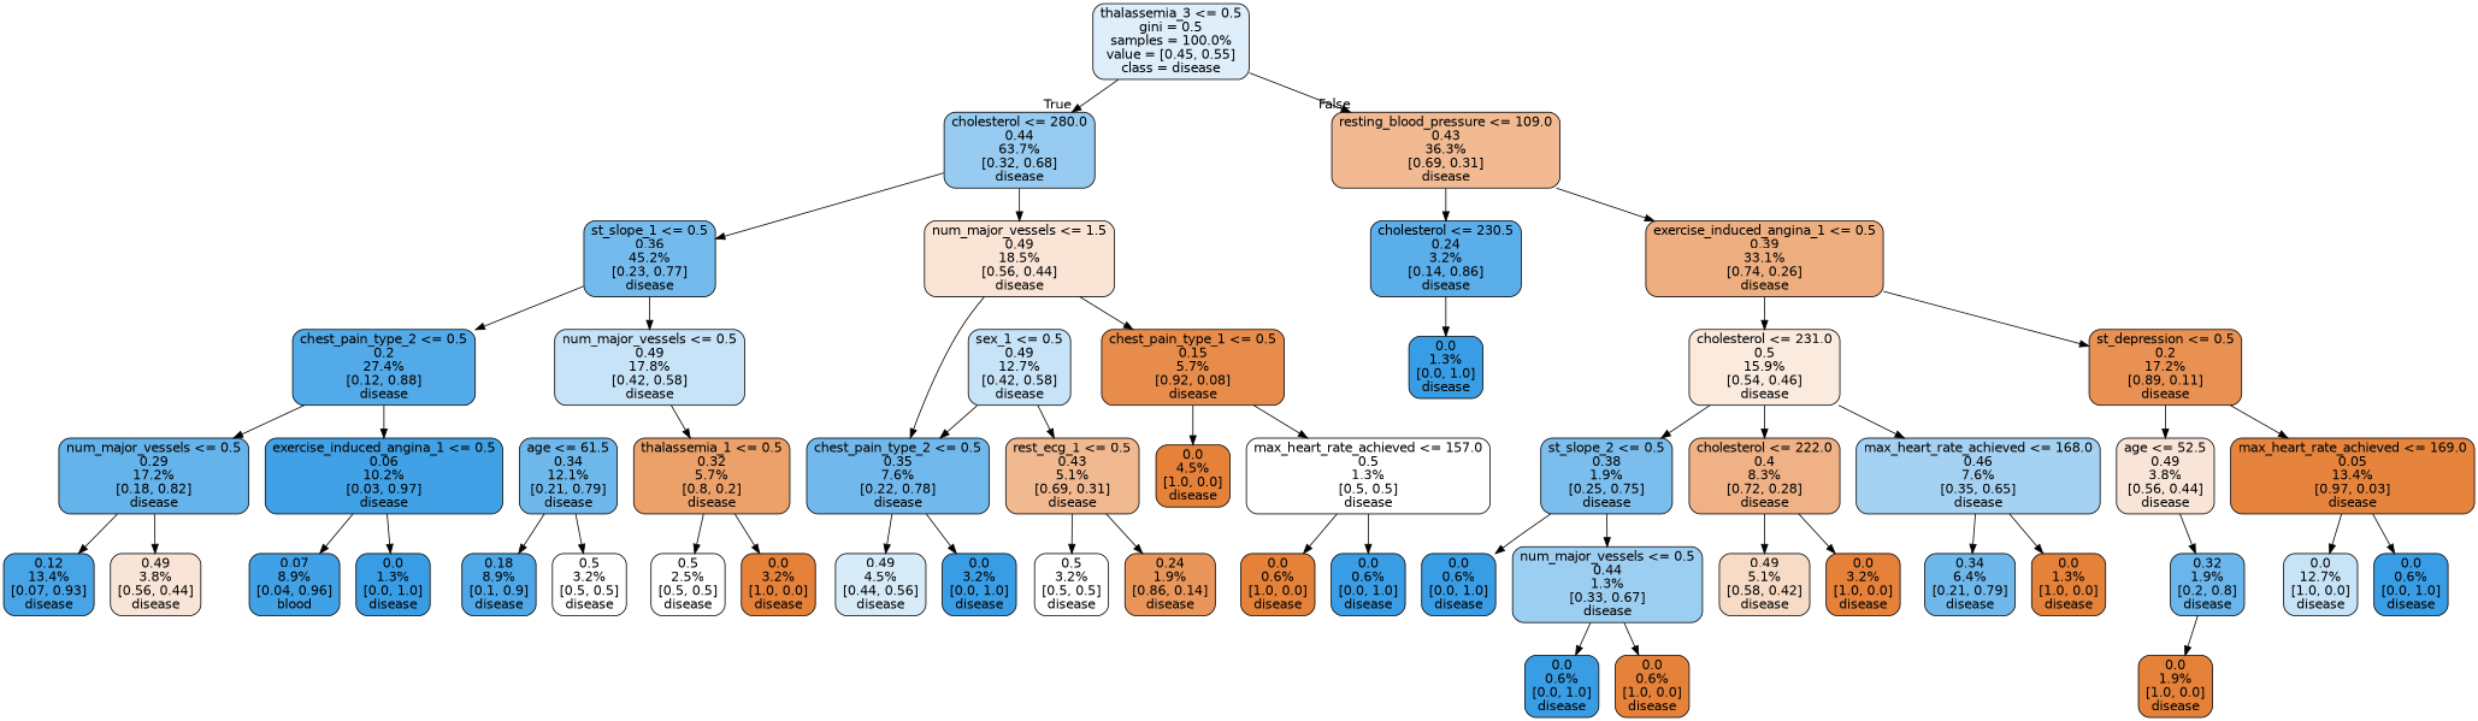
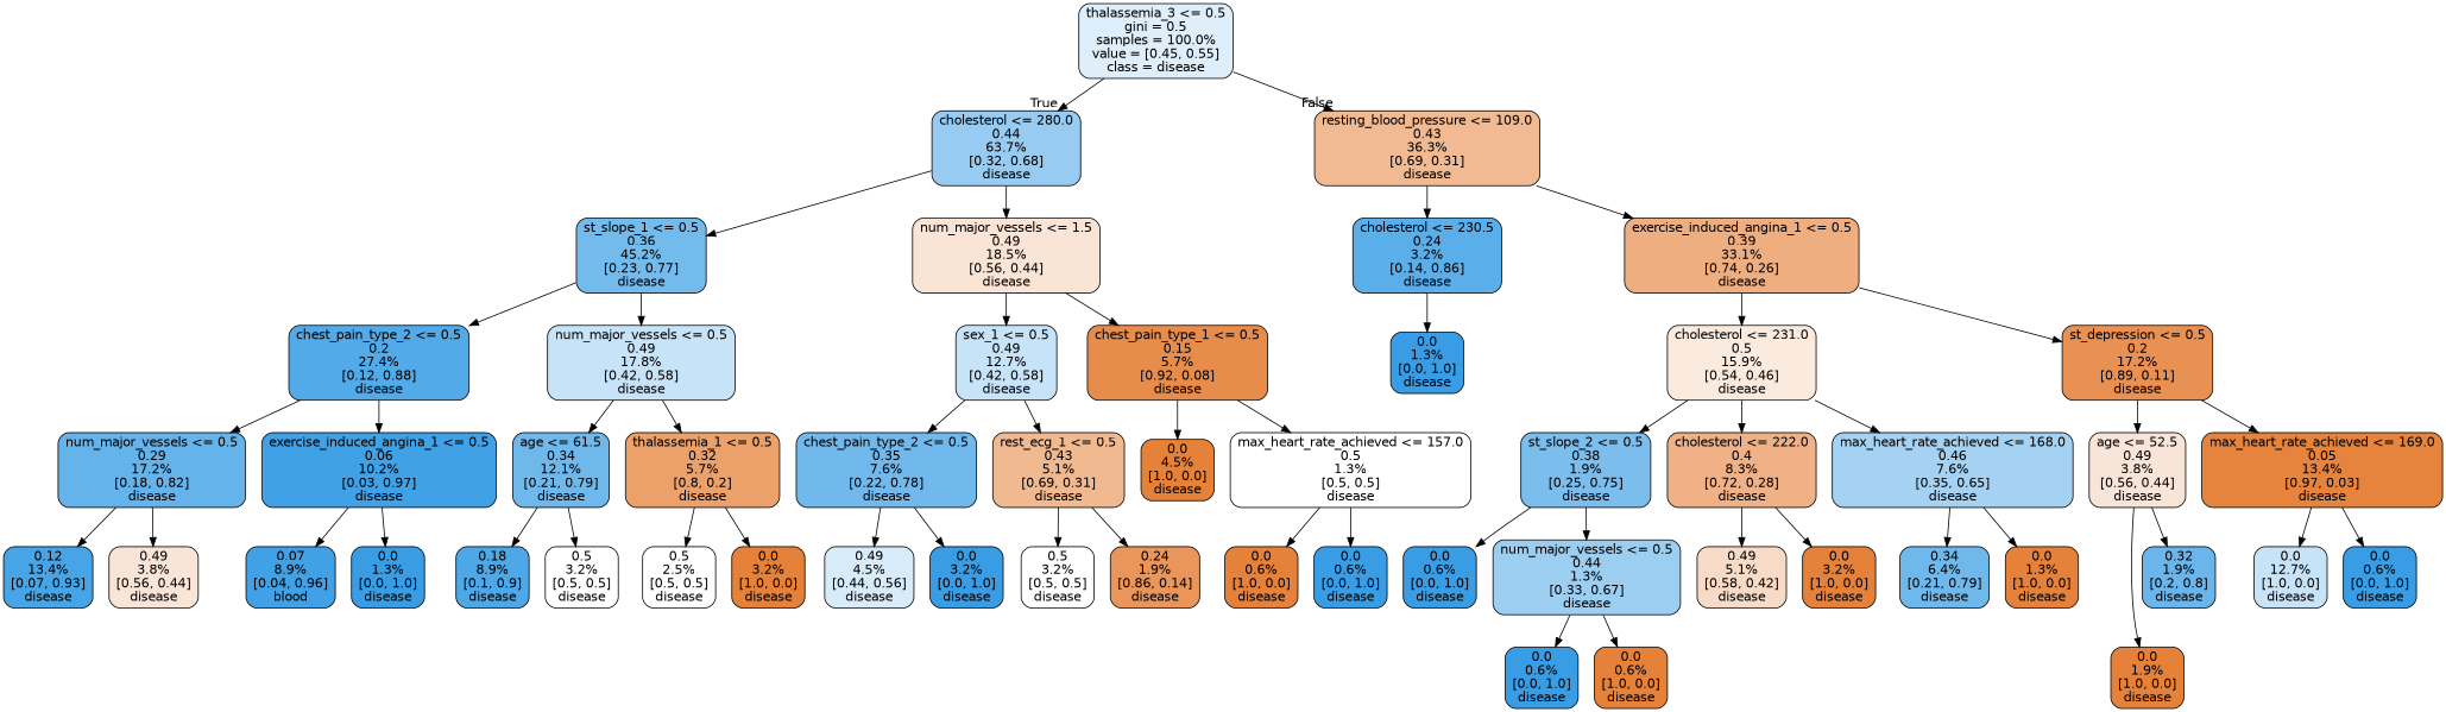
  digraph {
    node [color=black fillcolor="#399de5ff" fontname=helvetica shape=box style="filled, rounded"]
    edge [fontname=helvetica]
    n1 [fillcolor="#399de52a" label="thalassemia_3 <= 0.5\ngini = 0.5\nsamples = 100.0%\nvalue = [0.45, 0.55]\nclass = disease"]
    n2 [fillcolor="#399de586" label="cholesterol <= 280.0\n0.44\n63.7%\n[0.32, 0.68]\ndisease"]
    n3 [fillcolor="#e581398c" label="resting_blood_pressure <= 109.0\n0.43\n36.3%\n[0.69, 0.31]\ndisease"]
    n4 [fillcolor="#399de5b2" label="st_slope_1 <= 0.5\n0.36\n45.2%\n[0.23, 0.77]\ndisease"]
    n5 [fillcolor="#e5813935" label="num_major_vessels <= 1.5\n0.49\n18.5%\n[0.56, 0.44]\ndisease"]
    n6 [fillcolor="#399de5d4" label="cholesterol <= 230.5\n0.24\n3.2%\n[0.14, 0.86]\ndisease"]
    n7 [fillcolor="#e58139a4" label="exercise_induced_angina_1 <= 0.5\n0.39\n33.1%\n[0.74, 0.26]\ndisease"]
    n8 [fillcolor="#399de5de" label="chest_pain_type_2 <= 0.5\n0.2\n27.4%\n[0.12, 0.88]\ndisease"]
    n9 [fillcolor="#399de547" label="num_major_vessels <= 0.5\n0.49\n17.8%\n[0.42, 0.58]\ndisease"]
    n10 [fillcolor="#399de547" label="sex_1 <= 0.5\n0.49\n12.7%\n[0.42, 0.58]\ndisease"]
    n11 [fillcolor="#e58139e8" label="chest_pain_type_1 <= 0.5\n0.15\n5.7%\n[0.92, 0.08]\ndisease"]
    n12 [fillcolor="#399de5c7" label="num_major_vessels <= 0.5\n0.29\n17.2%\n[0.18, 0.82]\ndisease"]
    n13 [fillcolor="#399de5f6" label="exercise_induced_angina_1 <= 0.5\n0.06\n10.2%\n[0.03, 0.97]\ndisease"]
    n14 [fillcolor="#399de5b9" label="age <= 61.5\n0.34\n12.1%\n[0.21, 0.79]\ndisease"]
    n15 [fillcolor="#e58139bf" label="thalassemia_1 <= 0.5\n0.32\n5.7%\n[0.8, 0.2]\ndisease"]
    n16 [fillcolor="#399de5ed" label="0.12\n13.4%\n[0.07, 0.93]\ndisease"]
    n17 [fillcolor="#e5813933" label="0.49\n3.8%\n[0.56, 0.44]\ndisease"]
    n18 [fillcolor="#399de5f6" label="0.07\n8.9%\n[0.04, 0.96]\nblood"]
    n19 [label="0.0\n1.3%\n[0.0, 1.0]\ndisease"]
    n20 [fillcolor="#399de5e3" label="0.18\n8.9%\n[0.1, 0.9]\ndisease"]
    n21 [fillcolor="#e5813900" label="0.5\n3.2%\n[0.5, 0.5]\ndisease"]
    n22 [fillcolor="#e5813900" label="0.5\n2.5%\n[0.5, 0.5]\ndisease"]
    n23 [fillcolor="#e58139ff" label="0.0\n3.2%\n[1.0, 0.0]\ndisease"]
    n24 [fillcolor="#399de5b6" label="chest_pain_type_2 <= 0.5\n0.35\n7.6%\n[0.22, 0.78]\ndisease"]
    n25 [fillcolor="#e581398e" label="rest_ecg_1 <= 0.5\n0.43\n5.1%\n[0.69, 0.31]\ndisease"]
    n26 [fillcolor="#e58139ff" label="0.0\n4.5%\n[1.0, 0.0]\ndisease"]
    n27 [fillcolor="#e5813900" label="max_heart_rate_achieved <= 157.0\n0.5\n1.3%\n[0.5, 0.5]\ndisease"]
    n28 [fillcolor="#399de533" label="0.49\n4.5%\n[0.44, 0.56]\ndisease"]
    n29 [label="0.0\n3.2%\n[0.0, 1.0]\ndisease"]
    n30 [fillcolor="#e5813900" label="0.5\n3.2%\n[0.5, 0.5]\ndisease"]
    n31 [fillcolor="#e58139d4" label="0.24\n1.9%\n[0.86, 0.14]\ndisease"]
    n32 [fillcolor="#e58139ff" label="0.0\n0.6%\n[1.0, 0.0]\ndisease"]
    n33 [label="0.0\n0.6%\n[0.0, 1.0]\ndisease"]
    n34 [label="0.0\n1.3%\n[0.0, 1.0]\ndisease"]
    n35 [fillcolor="#e5813928" label="cholesterol <= 231.0\n0.5\n15.9%\n[0.54, 0.46]\ndisease"]
    n36 [fillcolor="#e58139df" label="st_depression <= 0.5\n0.2\n17.2%\n[0.89, 0.11]\ndisease"]
    n37 [fillcolor="#399de5aa" label="st_slope_2 <= 0.5\n0.38\n1.9%\n[0.25, 0.75]\ndisease"]
    n38 [label="0.0\n0.6%\n[0.0, 1.0]\ndisease"]
    n39 [fillcolor="#399de57f" label="num_major_vessels <= 0.5\n0.44\n1.3%\n[0.33, 0.67]\ndisease"]
    n40 [label="0.0\n0.6%\n[0.0, 1.0]\ndisease"]
    n41 [fillcolor="#e58139ff" label="0.0\n0.6%\n[1.0, 0.0]\ndisease"]
    n42 [fillcolor="#e581399d" label="cholesterol <= 222.0\n0.4\n8.3%\n[0.72, 0.28]\ndisease"]
    n43 [fillcolor="#399de574" label="max_heart_rate_achieved <= 168.0\n0.46\n7.6%\n[0.35, 0.65]\ndisease"]
    n44 [fillcolor="#e5813933" label="age <= 52.5\n0.49\n3.8%\n[0.56, 0.44]\ndisease"]
    n45 [fillcolor="#e58139f8" label="max_heart_rate_achieved <= 169.0\n0.05\n13.4%\n[0.97, 0.03]\ndisease"]
    n46 [fillcolor="#e5813949" label="0.49\n5.1%\n[0.58, 0.42]\ndisease"]
    n47 [fillcolor="#e58139ff" label="0.0\n3.2%\n[1.0, 0.0]\ndisease"]
    n48 [fillcolor="#399de5b9" label="0.34\n6.4%\n[0.21, 0.79]\ndisease"]
    n49 [fillcolor="#e58139ff" label="0.0\n1.3%\n[1.0, 0.0]\ndisease"]
    n50 [fillcolor="#e58139ff" label="0.0\n1.9%\n[1.0, 0.0]\ndisease"]
    n51 [fillcolor="#399de5bf" label="0.32\n1.9%\n[0.2, 0.8]\ndisease"]
    n52 [fillcolor="#399de547" label="0.0\n12.7%\n[1.0, 0.0]\ndisease"]
    n53 [label="0.0\n0.6%\n[0.0, 1.0]\ndisease"]
    n1 -> n2 [headlabel=True labelangle=45 labeldistance=2.5]
    n1 -> n3 [headlabel=False labelangle=-45 labeldistance=2.5]
    n2 -> n4
    n2 -> n5
    n3 -> n6
    n3 -> n7
    n4 -> n8
    n4 -> n9
-   n5 -> n24
+   n5 -> n10
    n5 -> n11
    n6 -> n34
    n7 -> n35
    n7 -> n36
    n8 -> n12
    n8 -> n13
+   n9 -> n14
    n9 -> n15
    n10 -> n24
    n10 -> n25
    n11 -> n26
    n11 -> n27
    n12 -> n16
    n12 -> n17
    n13 -> n18
    n13 -> n19
    n14 -> n20
    n14 -> n21
    n15 -> n22
    n15 -> n23
    n24 -> n28
    n24 -> n29
    n25 -> n30
    n25 -> n31
    n27 -> n32
    n27 -> n33
    n35 -> n37
    n35 -> n42
    n35 -> n43
    n36 -> n44
    n36 -> n45
    n37 -> n38
    n37 -> n39
    n39 -> n40
    n39 -> n41
    n42 -> n46
    n42 -> n47
    n43 -> n48
    n43 -> n49
-   n51 -> n50
+   n44 -> n50
    n44 -> n51
    n45 -> n52
    n45 -> n53
  }
